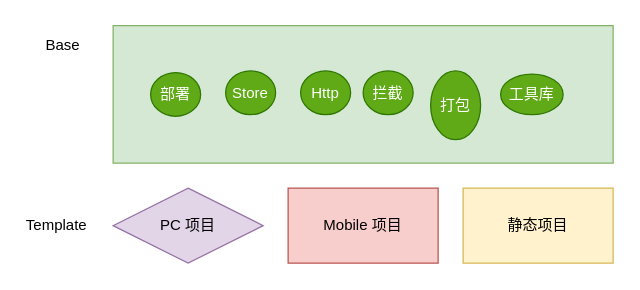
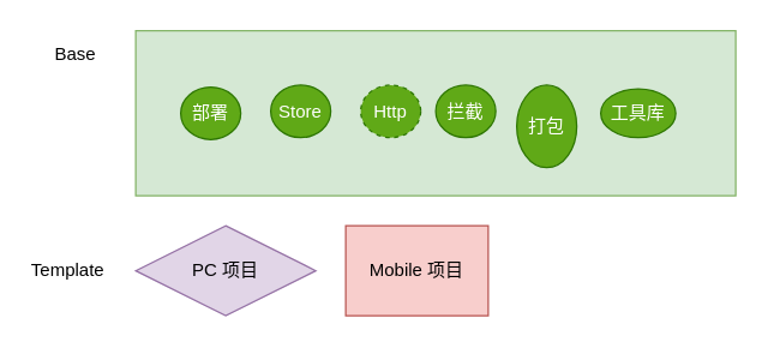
  <mxCell id="0" />
  <mxCell id="1" parent="0" />
  <mxCell id="2" value="PC 项目" style="rhombus;whiteSpace=wrap;html=1;fillColor=#e1d5e7;strokeColor=#9673a6;" parent="1" vertex="1"><mxGeometry x="90" y="150" width="120" height="60" as="geometry" /></mxCell>
- <mxCell id="3" value="Mobile 项目" style="rounded=0;whiteSpace=wrap;html=1;fillColor=#f8cecc;strokeColor=#b85450;" parent="1" vertex="1"><mxGeometry x="230" y="150" width="120" height="60" as="geometry" /></mxCell>
- <mxCell id="4" value="静态项目" style="rounded=0;whiteSpace=wrap;html=1;fillColor=#fff2cc;strokeColor=#d6b656;" parent="1" vertex="1"><mxGeometry x="370" y="150" width="120" height="60" as="geometry" /></mxCell>
+ <mxCell id="3" value="Mobile 项目" style="rounded=0;whiteSpace=wrap;html=1;fillColor=#f8cecc;strokeColor=#b85450;" parent="1" vertex="1"><mxGeometry x="230" y="150" width="95" height="60" as="geometry" /></mxCell>
  <mxCell id="5" value="" style="rounded=0;whiteSpace=wrap;html=1;fillColor=#d5e8d4;strokeColor=#82b366;" parent="1" vertex="1"><mxGeometry x="90" y="20" width="400" height="110" as="geometry" /></mxCell>
  <mxCell id="6" value="部署" style="ellipse;whiteSpace=wrap;html=1;fillColor=#60a917;strokeColor=#2D7600;fontColor=#ffffff;" parent="1" vertex="1"><mxGeometry x="120" y="57.5" width="40" height="35" as="geometry" /></mxCell>
- <mxCell id="7" value="Http" style="ellipse;whiteSpace=wrap;html=1;fillColor=#60a917;strokeColor=#2D7600;fontColor=#ffffff;" parent="1" vertex="1"><mxGeometry x="240" y="56.25" width="40" height="35" as="geometry" /></mxCell>
+ <mxCell id="7" value="Http" style="ellipse;whiteSpace=wrap;html=1;fillColor=#60a917;strokeColor=#2D7600;fontColor=#ffffff;dashed=1;" parent="1" vertex="1"><mxGeometry x="240" y="56.25" width="40" height="35" as="geometry" /></mxCell>
  <mxCell id="8" value="拦截" style="ellipse;whiteSpace=wrap;html=1;fillColor=#60a917;strokeColor=#2D7600;fontColor=#ffffff;" parent="1" vertex="1"><mxGeometry x="290" y="56.25" width="40" height="35" as="geometry" /></mxCell>
  <mxCell id="9" value="打包" style="ellipse;whiteSpace=wrap;html=1;fillColor=#60a917;strokeColor=#2D7600;fontColor=#ffffff;" parent="1" vertex="1"><mxGeometry x="344" y="56.25" width="40" height="55" as="geometry" /></mxCell>
  <mxCell id="10" value="工具库" style="ellipse;whiteSpace=wrap;html=1;fillColor=#60a917;strokeColor=#2D7600;fontColor=#ffffff;" parent="1" vertex="1"><mxGeometry x="400" y="58.75" width="50" height="32.5" as="geometry" /></mxCell>
  <mxCell id="11" value="Base" style="text;html=1;strokeColor=none;fillColor=none;align=center;verticalAlign=middle;whiteSpace=wrap;rounded=0;" parent="1" vertex="1"><mxGeometry x="30" y="26.25" width="40" height="20" as="geometry" /></mxCell>
  <mxCell id="12" value="Template" style="text;html=1;strokeColor=none;fillColor=none;align=center;verticalAlign=middle;whiteSpace=wrap;rounded=0;" parent="1" vertex="1"><mxGeometry x="20" y="170" width="50" height="20" as="geometry" /></mxCell>
  <mxCell id="13" value="Store" style="ellipse;whiteSpace=wrap;html=1;fillColor=#60a917;strokeColor=#2D7600;fontColor=#ffffff;" parent="1" vertex="1"><mxGeometry x="180" y="56.25" width="40" height="35" as="geometry" /></mxCell>
